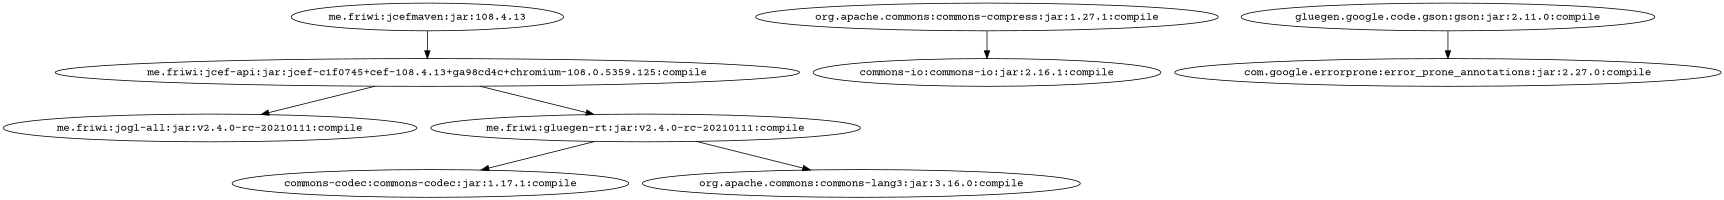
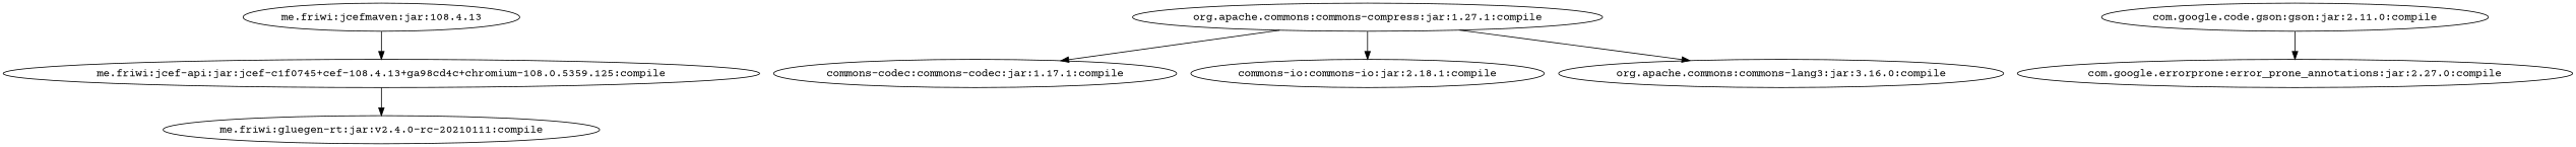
  digraph {
    fontname="Courier Prime"
    node [fontname="Courier Prime"]
    edge [fontname="Courier Prime"]
    "me.friwi:jcefmaven:jar:108.4.13"
    "me.friwi:jcef-api:jar:jcef-c1f0745+cef-108.4.13+ga98cd4c+chromium-108.0.5359.125:compile"
-   "me.friwi:jogl-all:jar:v2.4.0-rc-20210111:compile"
    "me.friwi:gluegen-rt:jar:v2.4.0-rc-20210111:compile"
    "org.apache.commons:commons-compress:jar:1.27.1:compile"
    "commons-codec:commons-codec:jar:1.17.1:compile"
-   "commons-io:commons-io:jar:2.16.1:compile"
+   "commons-io:commons-io:jar:2.16.1:compile" [label="commons-io:commons-io:jar:2.18.1:compile"]
    "org.apache.commons:commons-lang3:jar:3.16.0:compile"
-   "com.google.code.gson:gson:jar:2.11.0:compile" [label="gluegen.google.code.gson:gson:jar:2.11.0:compile"]
+   "com.google.code.gson:gson:jar:2.11.0:compile"
    "com.google.errorprone:error_prone_annotations:jar:2.27.0:compile"
    "me.friwi:jcefmaven:jar:108.4.13" -> "me.friwi:jcef-api:jar:jcef-c1f0745+cef-108.4.13+ga98cd4c+chromium-108.0.5359.125:compile"
-   "me.friwi:jcef-api:jar:jcef-c1f0745+cef-108.4.13+ga98cd4c+chromium-108.0.5359.125:compile" -> "me.friwi:jogl-all:jar:v2.4.0-rc-20210111:compile"
    "me.friwi:jcef-api:jar:jcef-c1f0745+cef-108.4.13+ga98cd4c+chromium-108.0.5359.125:compile" -> "me.friwi:gluegen-rt:jar:v2.4.0-rc-20210111:compile"
-   "me.friwi:gluegen-rt:jar:v2.4.0-rc-20210111:compile" -> "commons-codec:commons-codec:jar:1.17.1:compile"
+   "org.apache.commons:commons-compress:jar:1.27.1:compile" -> "commons-codec:commons-codec:jar:1.17.1:compile"
    "org.apache.commons:commons-compress:jar:1.27.1:compile" -> "commons-io:commons-io:jar:2.16.1:compile"
-   "me.friwi:gluegen-rt:jar:v2.4.0-rc-20210111:compile" -> "org.apache.commons:commons-lang3:jar:3.16.0:compile"
+   "org.apache.commons:commons-compress:jar:1.27.1:compile" -> "org.apache.commons:commons-lang3:jar:3.16.0:compile"
    "com.google.code.gson:gson:jar:2.11.0:compile" -> "com.google.errorprone:error_prone_annotations:jar:2.27.0:compile"
  }
